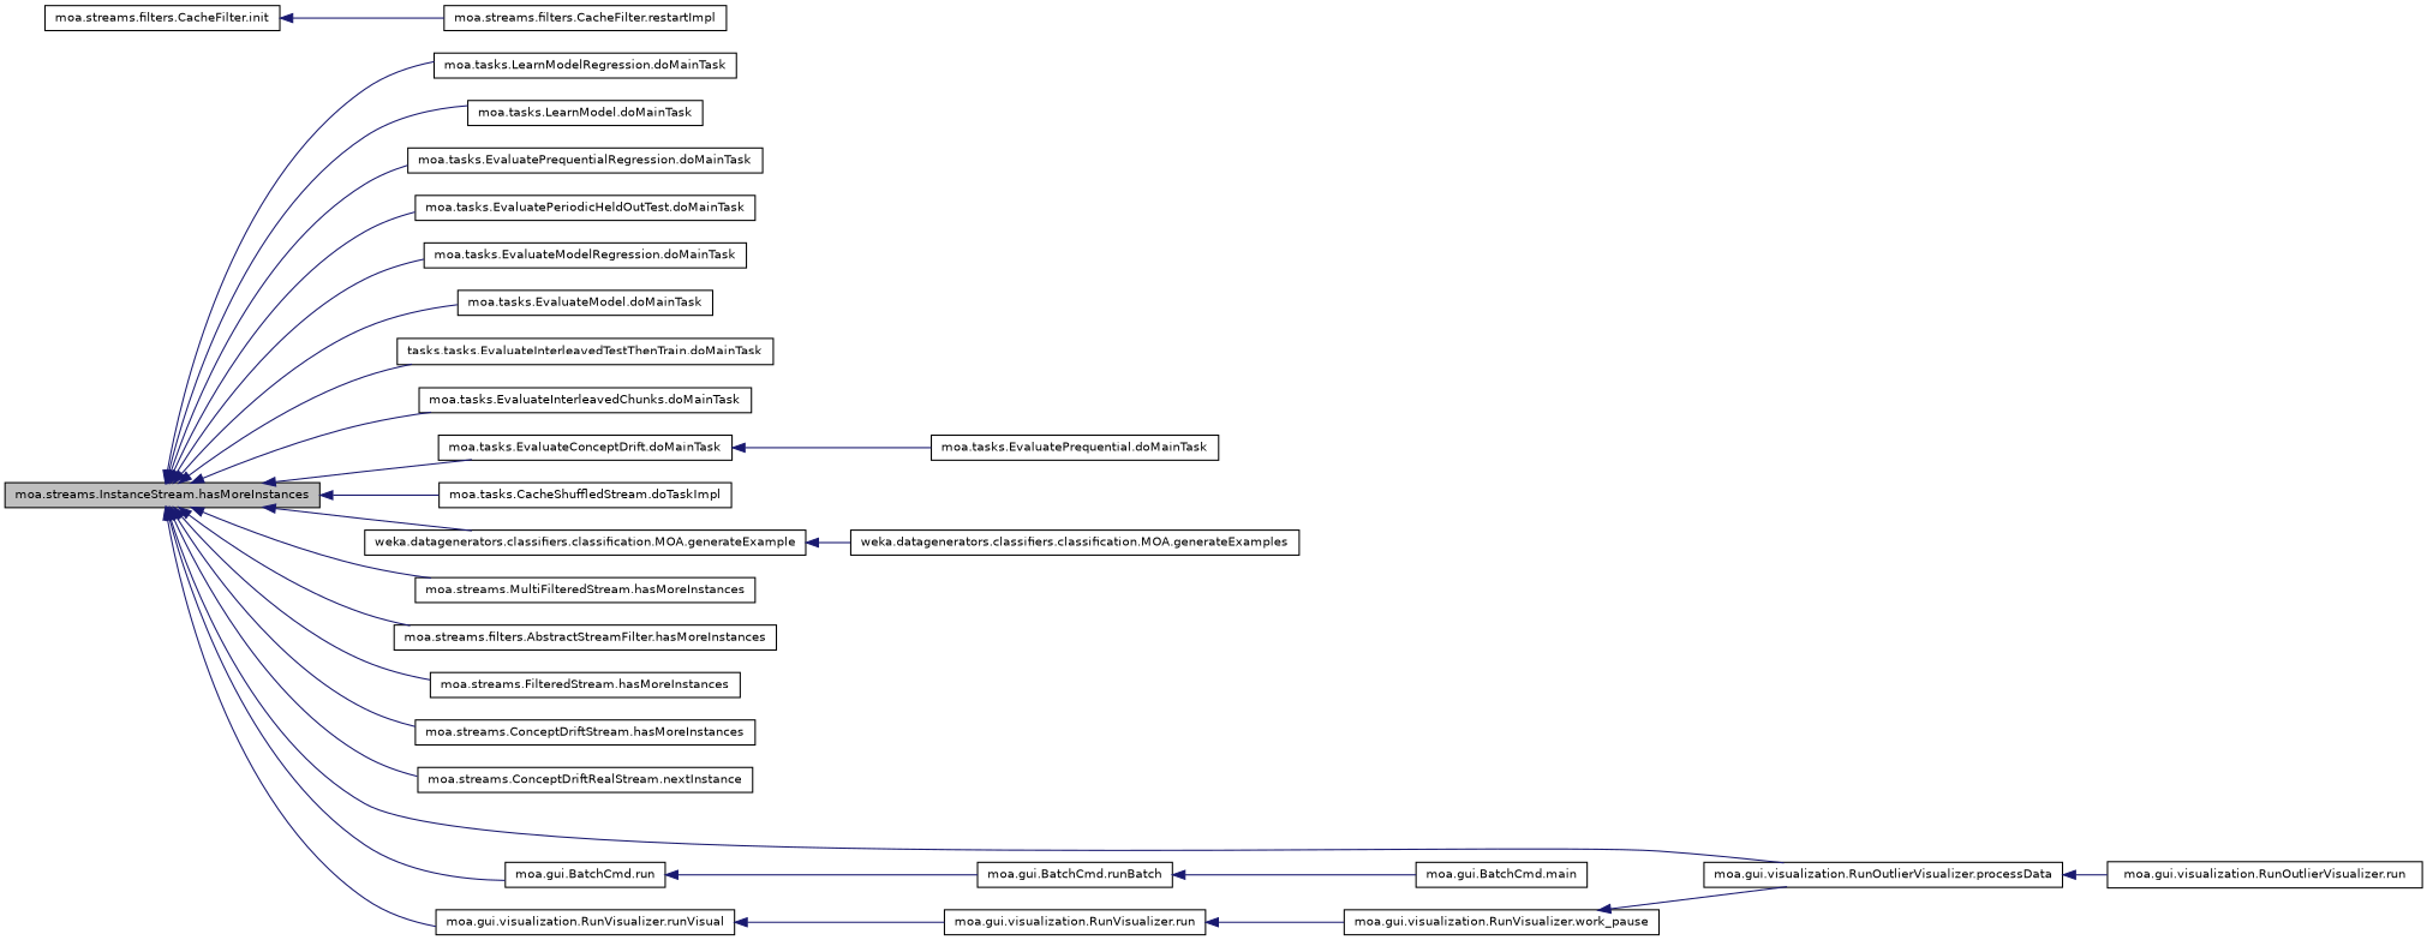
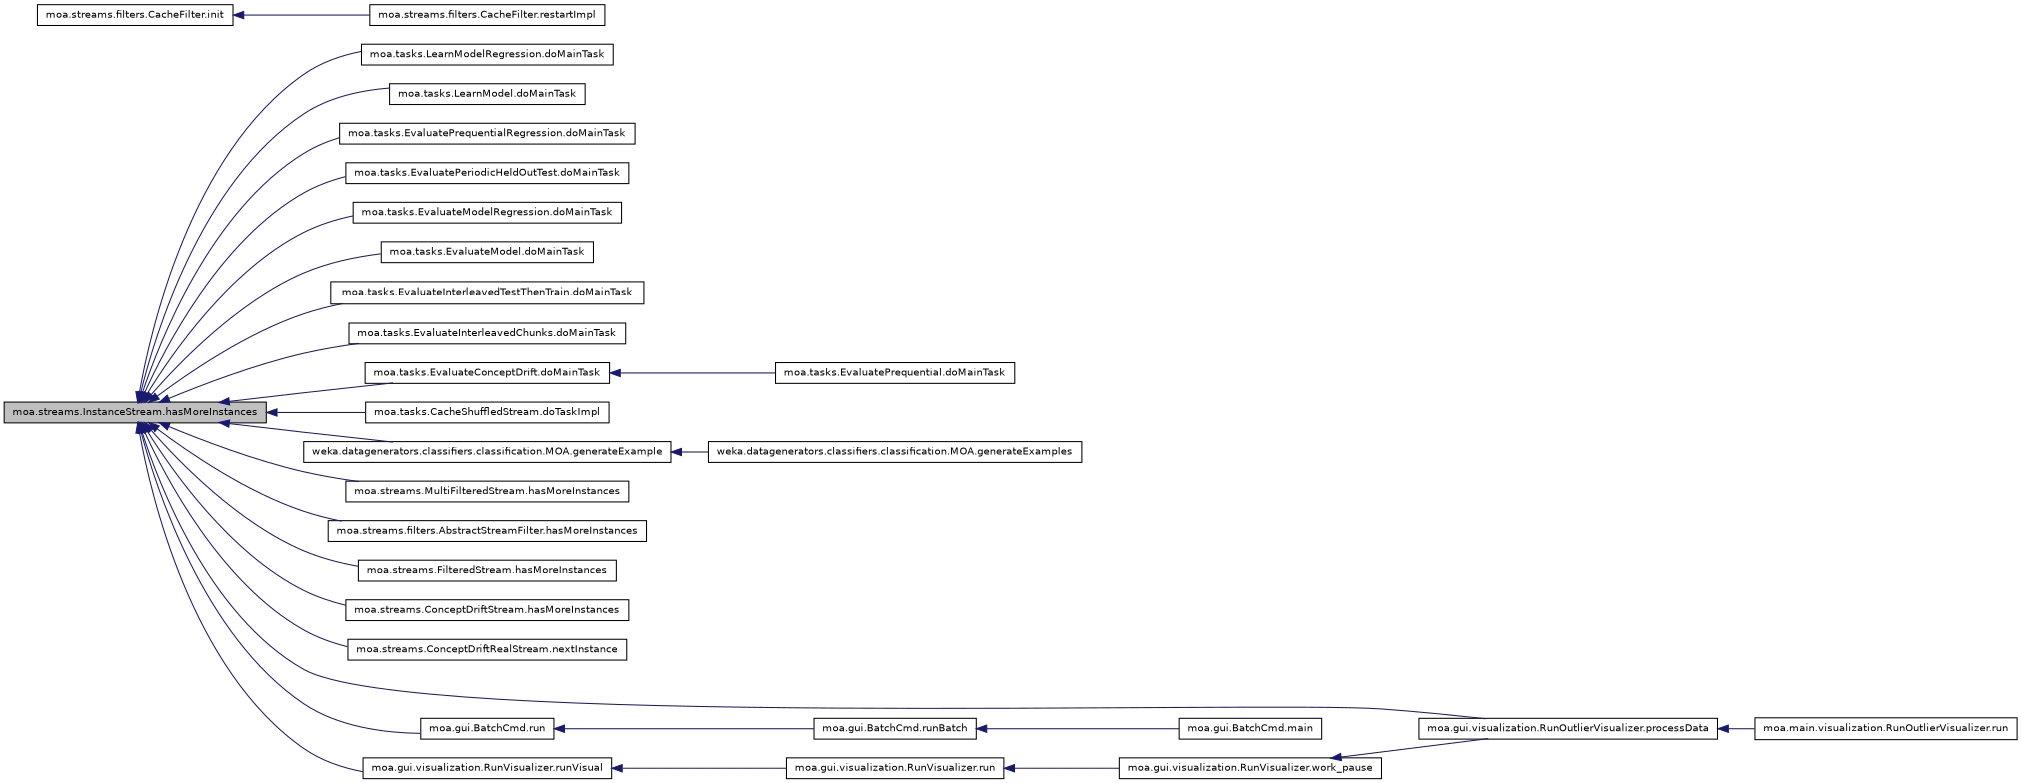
  digraph {
    rankdir=LR
    node [color=black fillcolor=white fontname=Helvetica fontsize=10 shape=record style=filled]
    edge [color=midnightblue dir=back fontname=Helvetica fontsize=10 labelfontname=Helvetica labelfontsize=10 style=solid]
    n1 [fillcolor=grey75 fontcolor=black height=0.2 label="moa.streams.InstanceStream.hasMoreInstances" width=0.4]
    n2 [height=0.2 label="moa.tasks.LearnModelRegression.doMainTask" width=0.4]
    n3 [height=0.2 label="moa.tasks.LearnModel.doMainTask" width=0.4]
    n4 [height=0.2 label="moa.tasks.EvaluatePrequentialRegression.doMainTask" width=0.4]
    n5 [height=0.2 label="moa.tasks.EvaluatePeriodicHeldOutTest.doMainTask" width=0.4]
    n6 [height=0.2 label="moa.tasks.EvaluateModelRegression.doMainTask" width=0.4]
    n7 [height=0.2 label="moa.tasks.EvaluateModel.doMainTask" width=0.4]
-   n8 [height=0.2 label="tasks.tasks.EvaluateInterleavedTestThenTrain.doMainTask" width=0.4]
+   n8 [height=0.2 label="moa.tasks.EvaluateInterleavedTestThenTrain.doMainTask" width=0.4]
    n9 [height=0.2 label="moa.tasks.EvaluateInterleavedChunks.doMainTask" width=0.4]
    n10 [height=0.2 label="moa.tasks.EvaluateConceptDrift.doMainTask" width=0.4]
    n11 [height=0.2 label="moa.tasks.CacheShuffledStream.doTaskImpl" width=0.4]
    n12 [height=0.2 label="weka.datagenerators.classifiers.classification.MOA.generateExample" width=0.4]
    n13 [height=0.2 label="moa.streams.MultiFilteredStream.hasMoreInstances" width=0.4]
    n14 [height=0.2 label="moa.streams.filters.AbstractStreamFilter.hasMoreInstances" width=0.4]
    n15 [height=0.2 label="moa.streams.FilteredStream.hasMoreInstances" width=0.4]
    n16 [height=0.2 label="moa.streams.ConceptDriftStream.hasMoreInstances" width=0.4]
    n17 [height=0.2 label="moa.streams.ConceptDriftRealStream.nextInstance" width=0.4]
    n18 [height=0.2 label="moa.gui.visualization.RunOutlierVisualizer.processData" width=0.4]
    n19 [height=0.2 label="moa.gui.BatchCmd.run" width=0.4]
    n20 [height=0.2 label="moa.gui.visualization.RunVisualizer.runVisual" width=0.4]
    n21 [height=0.2 label="moa.tasks.EvaluatePrequential.doMainTask" width=0.4]
    n22 [height=0.2 label="weka.datagenerators.classifiers.classification.MOA.generateExamples" width=0.4]
    n23 [height=0.2 label="moa.streams.filters.CacheFilter.init" width=0.4]
    n24 [height=0.2 label="moa.streams.filters.CacheFilter.restartImpl" width=0.4]
-   n25 [height=0.2 label="moa.gui.visualization.RunOutlierVisualizer.run" width=0.4]
+   n25 [height=0.2 label="moa.main.visualization.RunOutlierVisualizer.run" width=0.4]
    n26 [height=0.2 label="moa.gui.BatchCmd.runBatch" width=0.4]
    n27 [height=0.2 label="moa.gui.visualization.RunVisualizer.run" width=0.4]
    n28 [height=0.2 label="moa.gui.BatchCmd.main" width=0.4]
    n29 [height=0.2 label="moa.gui.visualization.RunVisualizer.work_pause" width=0.4]
    n1 -> n2
    n1 -> n3
    n1 -> n4
    n1 -> n5
    n1 -> n6
    n1 -> n7
    n1 -> n8
    n1 -> n9
    n1 -> n10
    n1 -> n11
    n1 -> n12
    n1 -> n13
    n1 -> n14
    n1 -> n15
    n1 -> n16
    n1 -> n17
    n1 -> n18
    n1 -> n19
    n1 -> n20
    n10 -> n21
    n12 -> n22
    n18 -> n25
    n19 -> n26
    n20 -> n27
    n23 -> n24
    n26 -> n28
    n27 -> n29
    n29 -> n18
  }
